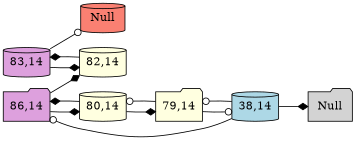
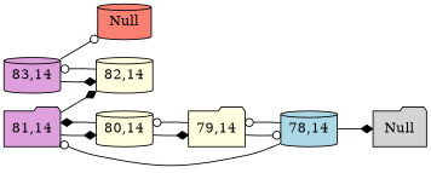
  digraph {
    rankdir=LR
    node [fillcolor=lightyellow shape=cylinder style=filled]
    edge [arrowhead=odot]
    n1 [fillcolor=plum label="83,14"]
    n2 [fillcolor=salmon label=Null]
    n3 [label="82,14"]
-   n4 [fillcolor=plum label="86,14" shape=folder]
+   n4 [fillcolor=plum label="81,14" shape=folder]
    n5 [label="80,14"]
    n6 [label="79,14" shape=folder]
-   n7 [fillcolor=lightblue label="38,14"]
+   n7 [fillcolor=lightblue label="78,14"]
    n8 [fillcolor=lightgrey label=Null shape=folder]
    n1 -> n2
    n1 -> n3 [arrowhead=diamond]
-   n3 -> n1 [arrowhead=diamond]
+   n3 -> n1
    n4 -> n3 [arrowhead=diamond]
    n4 -> n5 [arrowhead=diamond]
    n5 -> n4 [arrowhead=diamond]
    n5 -> n6 [arrowhead=diamond]
    n6 -> n5
    n6 -> n7
    n7 -> n4
    n7 -> n6
    n7 -> n8 [arrowhead=diamond]
  }
